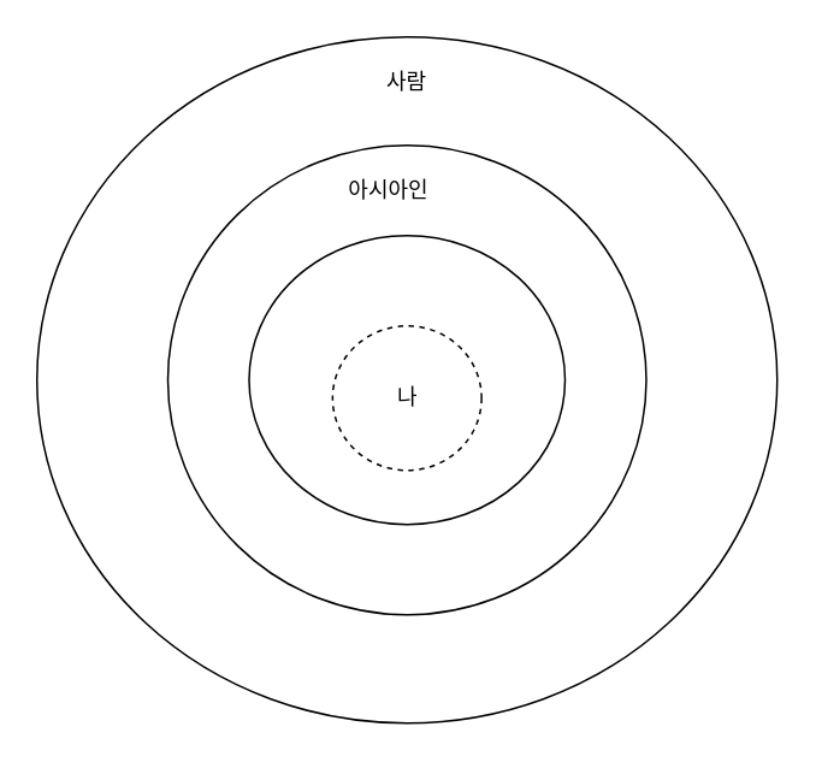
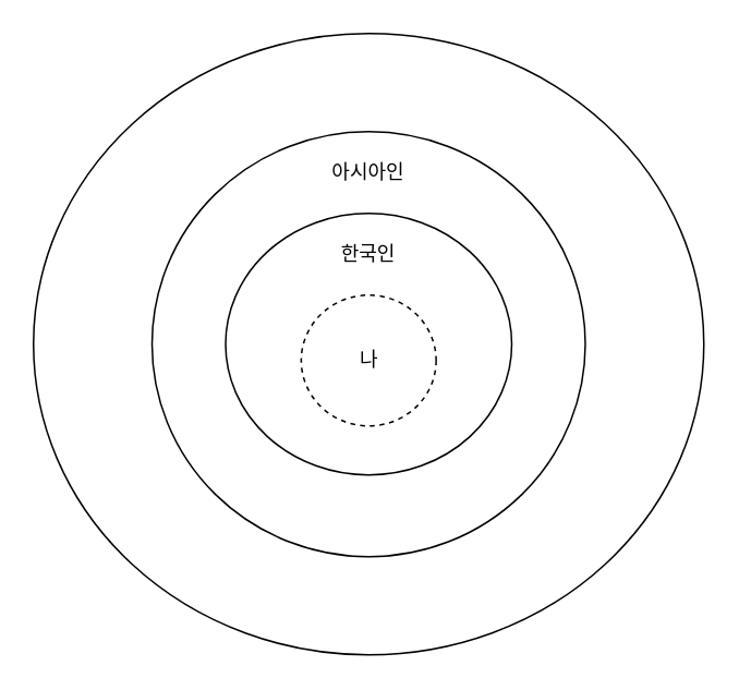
  <mxCell id="0" />
  <mxCell id="1" parent="0" />
  <mxCell id="2" value="" style="ellipse;whiteSpace=wrap;html=1;" vertex="1" parent="1"><mxGeometry x="20" y="20" width="410" height="380" as="geometry" /></mxCell>
- <mxCell id="3" value="사람" style="text;html=1;strokeColor=none;fillColor=none;align=center;verticalAlign=middle;whiteSpace=wrap;rounded=0;" vertex="1" parent="1"><mxGeometry x="195" y="30" width="60" height="30" as="geometry" /></mxCell>
  <mxCell id="4" value="" style="ellipse;whiteSpace=wrap;html=1;" vertex="1" parent="1"><mxGeometry x="92.5" y="80" width="265" height="260" as="geometry" /></mxCell>
- <mxCell id="5" value="아시아인" style="text;html=1;strokeColor=none;fillColor=none;align=center;verticalAlign=middle;whiteSpace=wrap;rounded=0;" vertex="1" parent="1"><mxGeometry x="185" y="90" width="60" height="30" as="geometry" /></mxCell>
+ <mxCell id="5" value="아시아인" style="text;html=1;strokeColor=none;fillColor=none;align=center;verticalAlign=middle;whiteSpace=wrap;rounded=0;" vertex="1" parent="1"><mxGeometry x="195" y="90" width="60" height="30" as="geometry" /></mxCell>
  <mxCell id="6" value="" style="ellipse;whiteSpace=wrap;html=1;" vertex="1" parent="1"><mxGeometry x="137.5" y="130" width="175" height="160" as="geometry" /></mxCell>
+ <mxCell id="7" value="한국인" style="text;html=1;strokeColor=none;fillColor=none;align=center;verticalAlign=middle;whiteSpace=wrap;rounded=0;" vertex="1" parent="1"><mxGeometry x="195" y="140" width="60" height="30" as="geometry" /></mxCell>
  <mxCell id="8" value="나" style="ellipse;whiteSpace=wrap;html=1;dashed=1;" vertex="1" parent="1"><mxGeometry x="183.75" y="180" width="82.5" height="80" as="geometry" /></mxCell>
